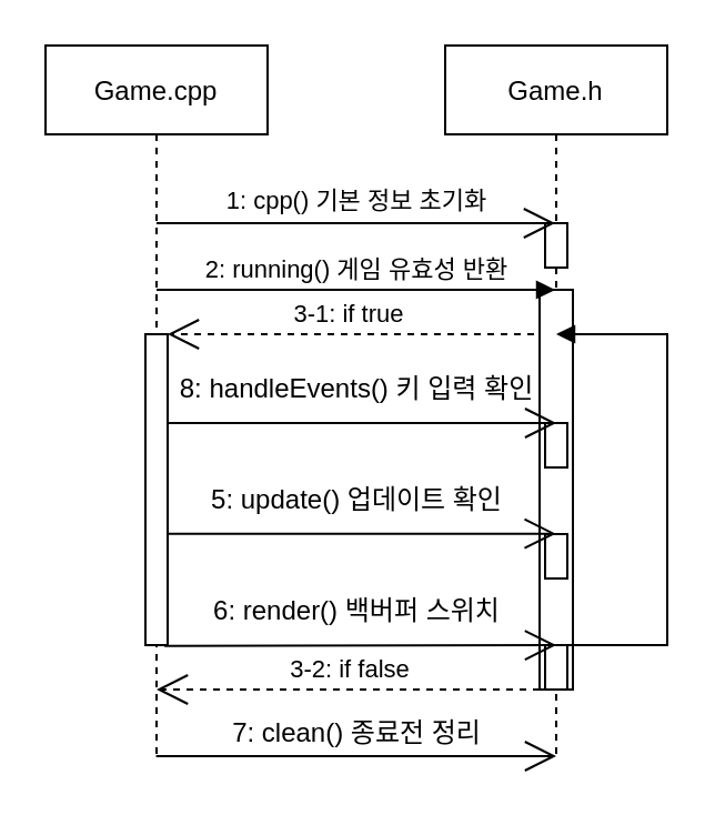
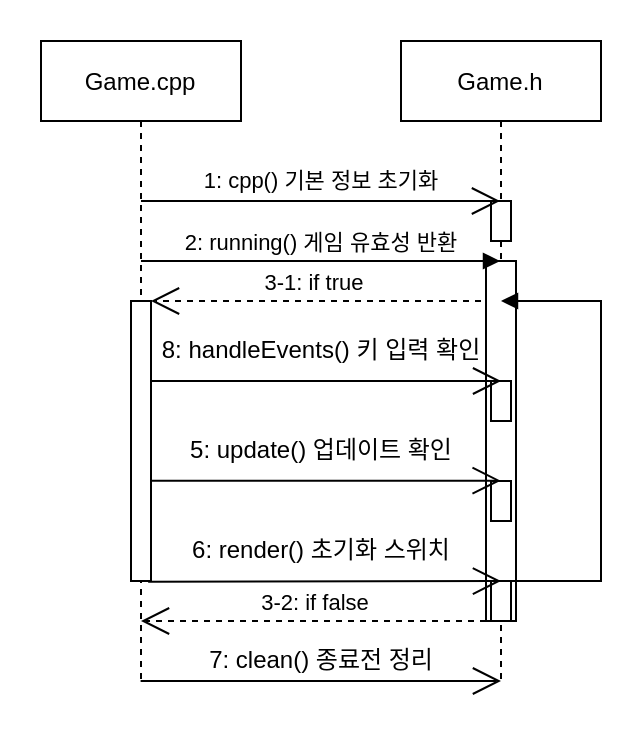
  <mxCell id="0" />
  <mxCell id="1" parent="0" />
  <mxCell id="2" value="Game.cpp" style="shape=umlLifeline;perimeter=lifelinePerimeter;container=1;collapsible=0;recursiveResize=0;rounded=0;shadow=0;strokeWidth=1;" parent="1" vertex="1"><mxGeometry x="20" y="20" width="100" height="320" as="geometry" /></mxCell>
  <mxCell id="3" value="" style="points=[];perimeter=orthogonalPerimeter;rounded=0;shadow=0;strokeWidth=1;" vertex="1" parent="2"><mxGeometry x="45" y="130" width="10" height="140" as="geometry" /></mxCell>
  <mxCell id="4" value="Game.h" style="shape=umlLifeline;perimeter=lifelinePerimeter;container=1;collapsible=0;recursiveResize=0;rounded=0;shadow=0;strokeWidth=1;" parent="1" vertex="1"><mxGeometry x="200" y="20" width="100" height="320" as="geometry" /></mxCell>
  <mxCell id="5" value="" style="points=[];perimeter=orthogonalPerimeter;rounded=0;shadow=0;strokeWidth=1;" parent="4" vertex="1"><mxGeometry x="45" y="80" width="10" height="20" as="geometry" /></mxCell>
  <mxCell id="6" value="" style="points=[];perimeter=orthogonalPerimeter;rounded=0;shadow=0;strokeWidth=1;" vertex="1" parent="4"><mxGeometry x="42.5" y="110" width="15" height="180" as="geometry" /></mxCell>
  <mxCell id="7" value="" style="points=[];perimeter=orthogonalPerimeter;rounded=0;shadow=0;strokeWidth=1;" vertex="1" parent="4"><mxGeometry x="45" y="170" width="10" height="20" as="geometry" /></mxCell>
  <mxCell id="8" value="8: handleEvents() 키 입력 확인" style="text;html=1;align=center;verticalAlign=middle;resizable=0;points=[];autosize=1;strokeColor=none;fillColor=none;" vertex="1" parent="4"><mxGeometry x="-135" y="140" width="190" height="30" as="geometry" /></mxCell>
  <mxCell id="9" value="" style="points=[];perimeter=orthogonalPerimeter;rounded=0;shadow=0;strokeWidth=1;" vertex="1" parent="4"><mxGeometry x="45" y="220" width="10" height="20" as="geometry" /></mxCell>
  <mxCell id="10" value="" style="points=[];perimeter=orthogonalPerimeter;rounded=0;shadow=0;strokeWidth=1;" vertex="1" parent="4"><mxGeometry x="45" y="270" width="10" height="20" as="geometry" /></mxCell>
  <mxCell id="11" value="3-2: if false" style="endArrow=open;endSize=12;dashed=1;html=1;rounded=0;" edge="1" parent="4"><mxGeometry x="-0.002" y="-9" width="160" relative="1" as="geometry"><mxPoint x="42.5" y="290" as="sourcePoint" /><mxPoint x="-130" y="290" as="targetPoint" /><mxPoint as="offset" /></mxGeometry></mxCell>
  <mxCell id="12" value="" style="endArrow=none;html=1;rounded=0;" edge="1" parent="4" source="6" target="4"><mxGeometry width="50" height="50" relative="1" as="geometry"><mxPoint x="60" y="130" as="sourcePoint" /><mxPoint x="100" y="220" as="targetPoint" /><Array as="points"><mxPoint x="100" y="130" /><mxPoint x="100" y="270" /><mxPoint x="80" y="270" /></Array></mxGeometry></mxCell>
- <mxCell id="13" value="6: render() 백버퍼 스위치" style="text;html=1;align=center;verticalAlign=middle;resizable=0;points=[];autosize=1;strokeColor=none;fillColor=none;" vertex="1" parent="4"><mxGeometry x="-120" y="240" width="160" height="30" as="geometry" /></mxCell>
+ <mxCell id="13" value="6: render() 초기화 스위치" style="text;html=1;align=center;verticalAlign=middle;resizable=0;points=[];autosize=1;strokeColor=none;fillColor=none;" vertex="1" parent="4"><mxGeometry x="-120" y="240" width="160" height="30" as="geometry" /></mxCell>
  <mxCell id="14" value="" style="endArrow=open;endFill=1;endSize=12;html=1;rounded=0;" edge="1" parent="1" target="4"><mxGeometry width="160" relative="1" as="geometry"><mxPoint x="70" y="100" as="sourcePoint" /><mxPoint x="230" y="100" as="targetPoint" /></mxGeometry></mxCell>
  <mxCell id="15" value="&lt;span style=&quot;font-size: 11px; background-color: rgb(255, 255, 255);&quot;&gt;1: cpp() 기본 정보 초기화&lt;/span&gt;" style="text;html=1;align=center;verticalAlign=middle;resizable=0;points=[];autosize=1;strokeColor=none;fillColor=none;" vertex="1" parent="1"><mxGeometry x="90" y="75" width="140" height="30" as="geometry" /></mxCell>
  <mxCell id="16" value="2: running() 게임 유효성&amp;nbsp;반환" style="html=1;verticalAlign=bottom;endArrow=block;rounded=0;" edge="1" parent="1" target="4"><mxGeometry width="80" relative="1" as="geometry"><mxPoint x="70" y="130" as="sourcePoint" /><mxPoint x="150" y="120" as="targetPoint" /><Array as="points"><mxPoint x="130" y="130" /></Array></mxGeometry></mxCell>
  <mxCell id="17" value="3-1: if true&amp;nbsp;" style="endArrow=open;endSize=12;dashed=1;html=1;rounded=0;" edge="1" parent="1" target="3"><mxGeometry x="-0.002" y="-9" width="160" relative="1" as="geometry"><mxPoint x="240" y="150" as="sourcePoint" /><mxPoint x="80" y="150" as="targetPoint" /><mxPoint as="offset" /></mxGeometry></mxCell>
  <mxCell id="18" value="" style="endArrow=open;endFill=1;endSize=12;html=1;rounded=0;entryX=0.974;entryY=1;entryDx=0;entryDy=0;entryPerimeter=0;" edge="1" parent="1" target="8"><mxGeometry width="160" relative="1" as="geometry"><mxPoint x="75.5" y="190" as="sourcePoint" /><mxPoint x="240" y="190" as="targetPoint" /></mxGeometry></mxCell>
  <mxCell id="19" value="" style="endArrow=open;endFill=1;endSize=12;html=1;rounded=0;entryX=0.485;entryY=-0.008;entryDx=0;entryDy=0;entryPerimeter=0;" edge="1" parent="1" source="3" target="9"><mxGeometry width="160" relative="1" as="geometry"><mxPoint x="80" y="240" as="sourcePoint" /><mxPoint x="240" y="240" as="targetPoint" /></mxGeometry></mxCell>
  <mxCell id="20" value="" style="endArrow=open;endFill=1;endSize=12;html=1;rounded=0;exitX=0.857;exitY=1.003;exitDx=0;exitDy=0;exitPerimeter=0;" edge="1" parent="1" source="3"><mxGeometry width="160" relative="1" as="geometry"><mxPoint x="80" y="290" as="sourcePoint" /><mxPoint x="250" y="290" as="targetPoint" /></mxGeometry></mxCell>
  <mxCell id="21" value="5: update() 업데이트 확인" style="text;html=1;align=center;verticalAlign=middle;resizable=0;points=[];autosize=1;strokeColor=none;fillColor=none;" vertex="1" parent="1"><mxGeometry x="80" y="210" width="160" height="30" as="geometry" /></mxCell>
  <mxCell id="22" value="" style="html=1;verticalAlign=bottom;endArrow=block;rounded=0;" edge="1" parent="1"><mxGeometry width="80" relative="1" as="geometry"><mxPoint x="300" y="150" as="sourcePoint" /><mxPoint x="250" y="150" as="targetPoint" /></mxGeometry></mxCell>
  <mxCell id="23" value="" style="endArrow=open;endFill=1;endSize=12;html=1;rounded=0;exitX=0.498;exitY=1;exitDx=0;exitDy=0;exitPerimeter=0;" edge="1" parent="1" source="2"><mxGeometry width="160" relative="1" as="geometry"><mxPoint x="72.57" y="340" as="sourcePoint" /><mxPoint x="250" y="340" as="targetPoint" /></mxGeometry></mxCell>
  <mxCell id="24" value="7: clean() 종료전 정리" style="text;html=1;align=center;verticalAlign=middle;resizable=0;points=[];autosize=1;strokeColor=none;fillColor=none;" vertex="1" parent="1"><mxGeometry x="90" y="315" width="140" height="30" as="geometry" /></mxCell>
